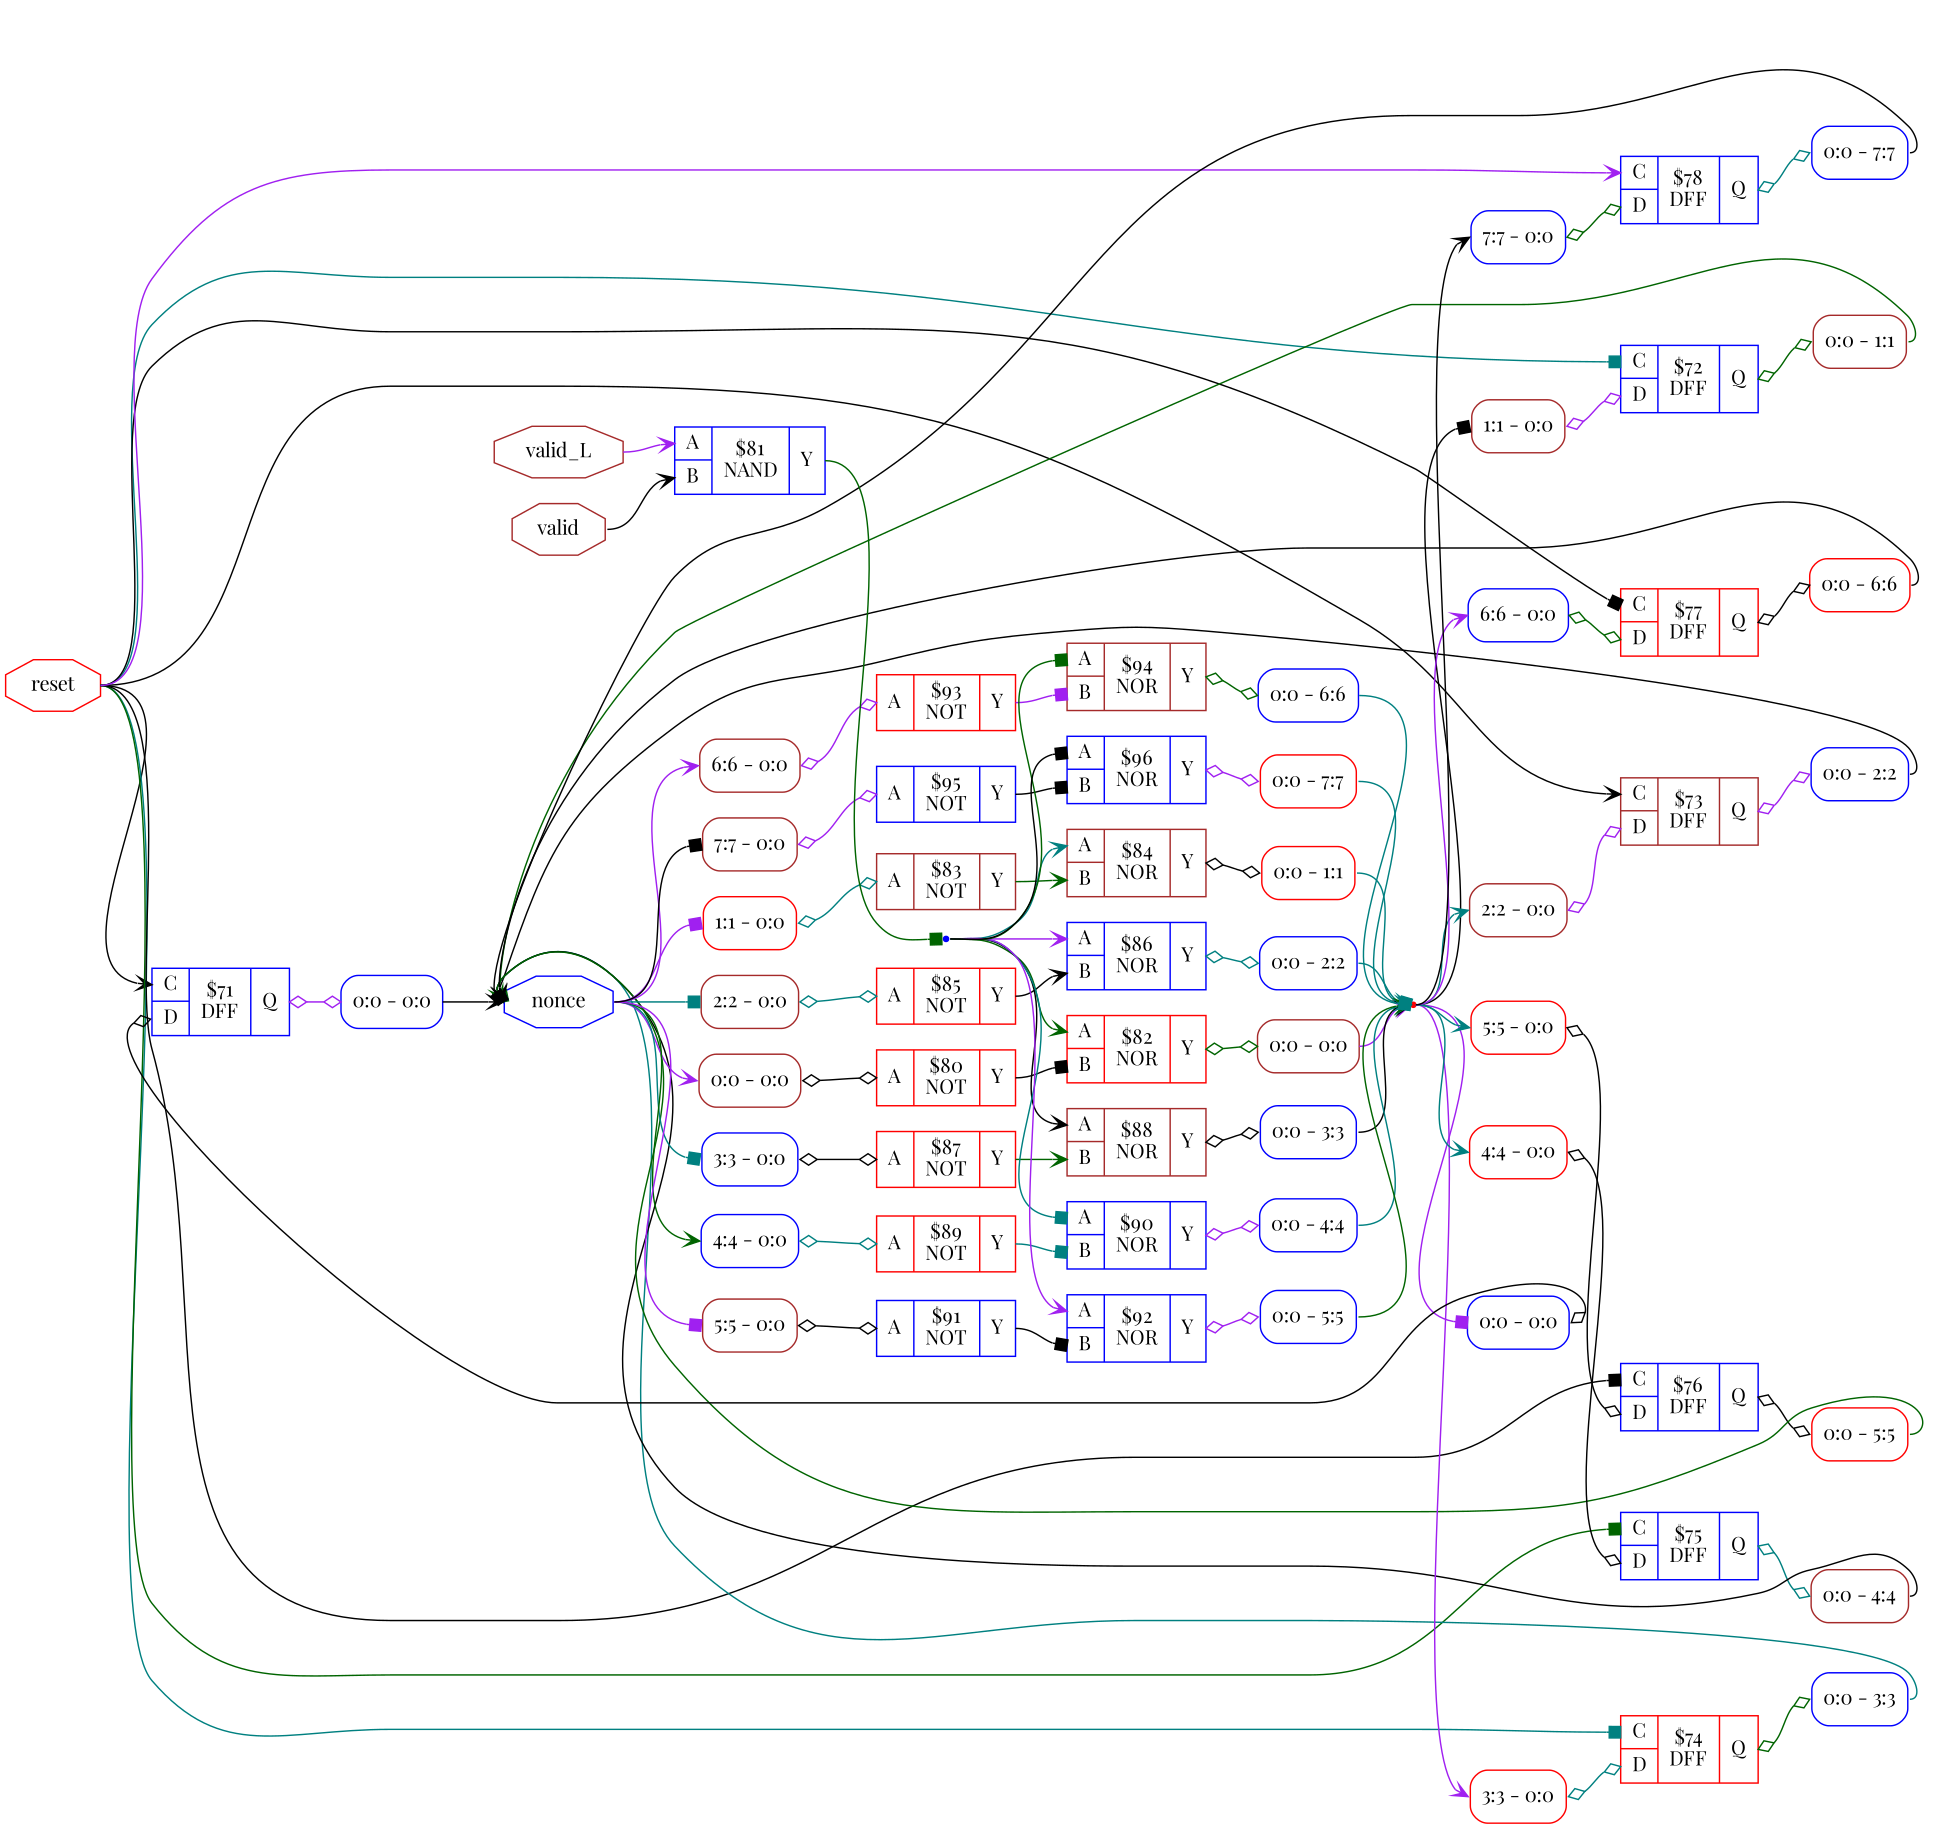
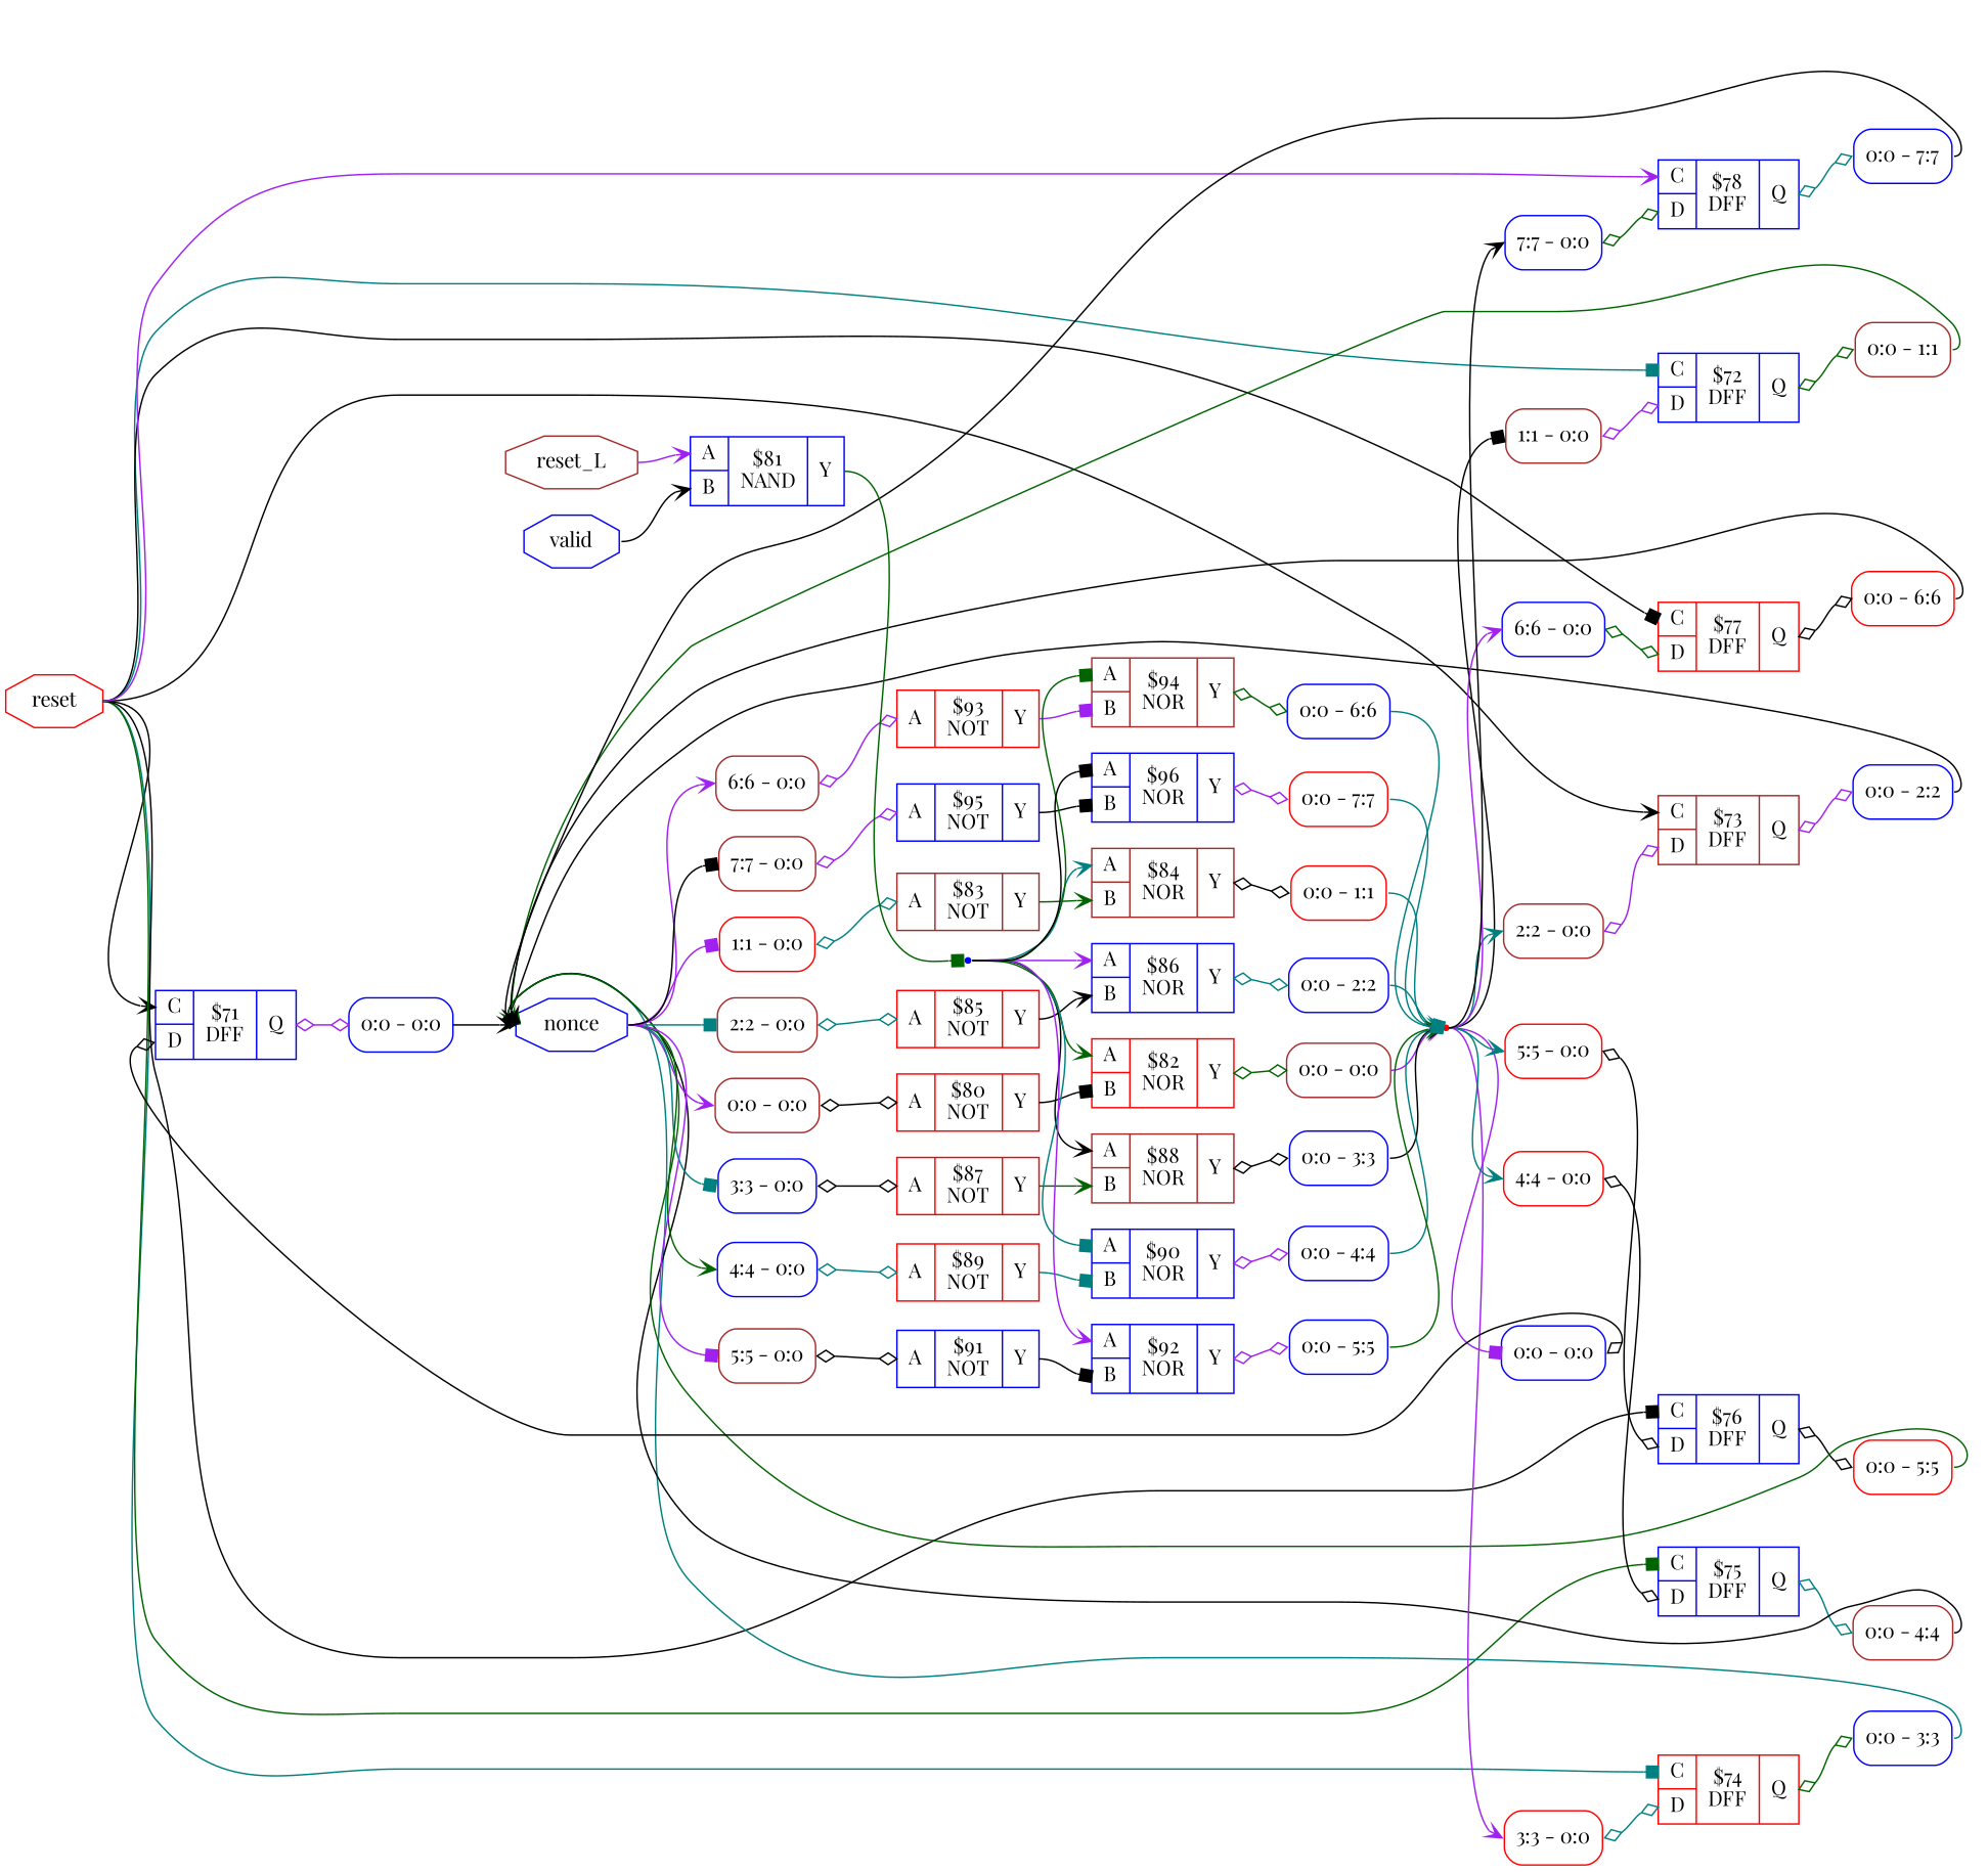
  digraph {
    fontname="Playfair Display"
    rankdir=LR
    remincross=true
    node [color=blue fontname="Playfair Display" shape=record style=rounded]
    edge [arrowhead=vee color=black fontname="Playfair Display" headport=w tailport=e]
    n12 [color=red fontcolor=black label=reset shape=octagon style=""]
    c39 [label="{{<p36> C|<p37> D}|$71\nDFF|{<p38> Q}}" style=""]
    c40 [label="{{<p36> C|<p37> D}|$72\nDFF|{<p38> Q}}" style=""]
    c41 [color=brown label="{{<p36> C|<p37> D}|$73\nDFF|{<p38> Q}}" style=""]
    c42 [color=red label="{{<p36> C|<p37> D}|$74\nDFF|{<p38> Q}}" style=""]
    c43 [label="{{<p36> C|<p37> D}|$75\nDFF|{<p38> Q}}" style=""]
    c44 [label="{{<p36> C|<p37> D}|$76\nDFF|{<p38> Q}}" style=""]
    c45 [color=red label="{{<p36> C|<p37> D}|$77\nDFF|{<p38> Q}}" style=""]
    c46 [label="{{<p36> C|<p37> D}|$78\nDFF|{<p38> Q}}" style=""]
    x17 [label="<s0> 0:0 - 0:0 "]
    x19 [color=brown label="<s0> 0:0 - 1:1 "]
    x21 [label="<s0> 0:0 - 2:2 "]
    x23 [label="<s0> 0:0 - 3:3 "]
    x25 [color=brown label="<s0> 0:0 - 4:4 "]
    x27 [color=red label="<s0> 0:0 - 5:5 "]
    x29 [color=red label="<s0> 0:0 - 6:6 "]
    x31 [label="<s0> 0:0 - 7:7 "]
    n13 [fontcolor=black label=nonce shape=octagon style=""]
    x0 [color=brown label="<s0> 0:0 - 0:0 "]
    x2 [color=red label="<s0> 1:1 - 0:0 "]
    x4 [color=brown label="<s0> 2:2 - 0:0 "]
    x6 [label="<s0> 3:3 - 0:0 "]
    x8 [label="<s0> 4:4 - 0:0 "]
    x10 [color=brown label="<s0> 5:5 - 0:0 "]
    x12 [color=brown label="<s0> 6:6 - 0:0 "]
    x14 [color=brown label="<s0> 7:7 - 0:0 "]
    c18 [color=red label="{{<p16> A}|$80\nNOT|{<p17> Y}}" style=""]
    c22 [color=brown label="{{<p16> A}|$83\nNOT|{<p17> Y}}" style=""]
    c24 [color=red label="{{<p16> A}|$85\nNOT|{<p17> Y}}" style=""]
    c26 [color=red label="{{<p16> A}|$87\nNOT|{<p17> Y}}" style=""]
    c28 [color=red label="{{<p16> A}|$89\nNOT|{<p17> Y}}" style=""]
    c30 [label="{{<p16> A}|$91\nNOT|{<p17> Y}}" style=""]
    c32 [color=red label="{{<p16> A}|$93\nNOT|{<p17> Y}}" style=""]
    c34 [label="{{<p16> A}|$95\nNOT|{<p17> Y}}" style=""]
-   n14 [color=brown fontcolor=black label=valid_L shape=octagon style=""]
+   n14 [color=brown fontcolor=black label=reset_L shape=octagon style=""]
    c20 [label="{{<p16> A|<p19> B}|$81\nNAND|{<p17> Y}}" style=""]
    n4 [shape=point style=""]
-   n15 [color=brown fontcolor=black label=valid shape=octagon style=""]
+   n15 [fontcolor=black label=valid shape=octagon style=""]
    c21 [color=red label="{{<p16> A|<p19> B}|$82\nNOR|{<p17> Y}}" style=""]
    x1 [color=brown label="<s0> 0:0 - 0:0 "]
    c23 [color=brown label="{{<p16> A|<p19> B}|$84\nNOR|{<p17> Y}}" style=""]
    c25 [label="{{<p16> A|<p19> B}|$86\nNOR|{<p17> Y}}" style=""]
    c27 [color=brown label="{{<p16> A|<p19> B}|$88\nNOR|{<p17> Y}}" style=""]
    c29 [label="{{<p16> A|<p19> B}|$90\nNOR|{<p17> Y}}" style=""]
    c31 [label="{{<p16> A|<p19> B}|$92\nNOR|{<p17> Y}}" style=""]
    c33 [color=brown label="{{<p16> A|<p19> B}|$94\nNOR|{<p17> Y}}" style=""]
    c35 [label="{{<p16> A|<p19> B}|$96\nNOR|{<p17> Y}}" style=""]
    n2 [color=red shape=point style=""]
    x16 [label="<s0> 0:0 - 0:0 "]
    x18 [color=brown label="<s0> 1:1 - 0:0 "]
    x20 [color=brown label="<s0> 2:2 - 0:0 "]
    x22 [color=red label="<s0> 3:3 - 0:0 "]
    x24 [color=red label="<s0> 4:4 - 0:0 "]
    x26 [color=red label="<s0> 5:5 - 0:0 "]
    x28 [label="<s0> 6:6 - 0:0 "]
    x30 [label="<s0> 7:7 - 0:0 "]
    x3 [color=red label="<s0> 0:0 - 1:1 "]
    x5 [label="<s0> 0:0 - 2:2 "]
    x7 [label="<s0> 0:0 - 3:3 "]
    x9 [label="<s0> 0:0 - 4:4 "]
    x11 [label="<s0> 0:0 - 5:5 "]
    x13 [label="<s0> 0:0 - 6:6 "]
    x15 [color=red label="<s0> 0:0 - 7:7 "]
    n12 -> c39 [headport="p36:w"]
    n12 -> c40 [arrowhead=box color=teal headport="p36:w"]
    n12 -> c41 [headport="p36:w"]
    n12 -> c42 [arrowhead=box color=teal headport="p36:w"]
    n12 -> c43 [arrowhead=box color=darkgreen headport="p36:w"]
    n12 -> c44 [arrowhead=box headport="p36:w"]
    n12 -> c45 [arrowhead=box headport="p36:w"]
    n12 -> c46 [color=purple headport="p36:w"]
    c39 -> x17 [arrowhead=odiamond arrowtail=odiamond color=purple dir=both tailport="p38:e"]
    c40 -> x19 [arrowhead=odiamond arrowtail=odiamond color=darkgreen dir=both tailport="p38:e"]
    c41 -> x21 [arrowhead=odiamond arrowtail=odiamond color=purple dir=both tailport="p38:e"]
    c42 -> x23 [arrowhead=odiamond arrowtail=odiamond color=darkgreen dir=both tailport="p38:e"]
    c43 -> x25 [arrowhead=odiamond arrowtail=odiamond color=teal dir=both tailport="p38:e"]
    c44 -> x27 [arrowhead=odiamond arrowtail=odiamond dir=both tailport="p38:e"]
    c45 -> x29 [arrowhead=odiamond arrowtail=odiamond dir=both tailport="p38:e"]
    c46 -> x31 [arrowhead=odiamond arrowtail=odiamond color=teal dir=both tailport="p38:e"]
    x17 -> n13 [tailport="s0:e"]
    x19 -> n13 [arrowhead=box color=darkgreen tailport="s0:e"]
    x21 -> n13 [tailport="s0:e"]
    x23 -> n13 [arrowhead=box color=teal tailport="s0:e"]
    x25 -> n13 [arrowhead=box tailport="s0:e"]
    x27 -> n13 [color=darkgreen tailport="s0:e"]
    x29 -> n13 [tailport="s0:e"]
    x31 -> n13 [arrowhead=box tailport="s0:e"]
    n13 -> x0 [color=purple headport="s0:w"]
    n13 -> x2 [arrowhead=box color=purple headport="s0:w"]
    n13 -> x4 [arrowhead=box color=teal headport="s0:w"]
    n13 -> x6 [arrowhead=box color=teal headport="s0:w"]
    n13 -> x8 [color=darkgreen headport="s0:w"]
    n13 -> x10 [arrowhead=box color=purple headport="s0:w"]
    n13 -> x12 [color=purple headport="s0:w"]
    n13 -> x14 [arrowhead=box headport="s0:w"]
    x0 -> c18 [arrowhead=odiamond arrowtail=odiamond dir=both headport="p16:w"]
    x2 -> c22 [arrowhead=odiamond arrowtail=odiamond color=teal dir=both headport="p16:w"]
    x4 -> c24 [arrowhead=odiamond arrowtail=odiamond color=teal dir=both headport="p16:w"]
    x6 -> c26 [arrowhead=odiamond arrowtail=odiamond dir=both headport="p16:w"]
    x8 -> c28 [arrowhead=odiamond arrowtail=odiamond color=teal dir=both headport="p16:w"]
    x10 -> c30 [arrowhead=odiamond arrowtail=odiamond dir=both headport="p16:w"]
    x12 -> c32 [arrowhead=odiamond arrowtail=odiamond color=purple dir=both headport="p16:w"]
    x14 -> c34 [arrowhead=odiamond arrowtail=odiamond color=purple dir=both headport="p16:w"]
    c18 -> c21 [arrowhead=box headport="p19:w" tailport="p17:e"]
    c22 -> c23 [color=darkgreen headport="p19:w" tailport="p17:e"]
    c24 -> c25 [headport="p19:w" tailport="p17:e"]
    c26 -> c27 [color=darkgreen headport="p19:w" tailport="p17:e"]
    c28 -> c29 [arrowhead=box color=teal headport="p19:w" tailport="p17:e"]
    c30 -> c31 [arrowhead=box headport="p19:w" tailport="p17:e"]
    c32 -> c33 [arrowhead=box color=purple headport="p19:w" tailport="p17:e"]
    c34 -> c35 [arrowhead=box headport="p19:w" tailport="p17:e"]
    n14 -> c20 [color=purple headport="p16:w"]
    c20 -> n4 [arrowhead=box color=darkgreen tailport="p17:e"]
    n4 -> c21 [color=darkgreen headport="p16:w"]
    n4 -> c23 [color=teal headport="p16:w"]
    n4 -> c25 [color=purple headport="p16:w"]
    n4 -> c27 [headport="p16:w"]
    n4 -> c29 [arrowhead=box color=teal headport="p16:w"]
    n4 -> c31 [color=purple headport="p16:w"]
    n4 -> c33 [arrowhead=box color=darkgreen headport="p16:w"]
    n4 -> c35 [arrowhead=box headport="p16:w"]
    n15 -> c20 [headport="p19:w"]
    c21 -> x1 [arrowhead=odiamond arrowtail=odiamond color=darkgreen dir=both tailport="p17:e"]
    x1 -> n2 [color=purple tailport="s0:e"]
    c23 -> x3 [arrowhead=odiamond arrowtail=odiamond dir=both tailport="p17:e"]
    c25 -> x5 [arrowhead=odiamond arrowtail=odiamond color=teal dir=both tailport="p17:e"]
    c27 -> x7 [arrowhead=odiamond arrowtail=odiamond dir=both tailport="p17:e"]
    c29 -> x9 [arrowhead=odiamond arrowtail=odiamond color=purple dir=both tailport="p17:e"]
    c31 -> x11 [arrowhead=odiamond arrowtail=odiamond color=purple dir=both tailport="p17:e"]
    c33 -> x13 [arrowhead=odiamond arrowtail=odiamond color=darkgreen dir=both tailport="p17:e"]
    c35 -> x15 [arrowhead=odiamond arrowtail=odiamond color=purple dir=both tailport="p17:e"]
    n2 -> x16 [arrowhead=box color=purple headport="s0:w"]
    n2 -> x18 [arrowhead=box headport="s0:w"]
    n2 -> x20 [color=teal headport="s0:w"]
    n2 -> x22 [color=purple headport="s0:w"]
    n2 -> x24 [color=teal headport="s0:w"]
    n2 -> x26 [color=teal headport="s0:w"]
    n2 -> x28 [color=purple headport="s0:w"]
    n2 -> x30 [headport="s0:w"]
    x16 -> c39 [arrowhead=odiamond arrowtail=odiamond dir=both headport="p37:w"]
    x18 -> c40 [arrowhead=odiamond arrowtail=odiamond color=purple dir=both headport="p37:w"]
    x20 -> c41 [arrowhead=odiamond arrowtail=odiamond color=purple dir=both headport="p37:w"]
    x22 -> c42 [arrowhead=odiamond arrowtail=odiamond color=teal dir=both headport="p37:w"]
    x24 -> c43 [arrowhead=odiamond arrowtail=odiamond dir=both headport="p37:w"]
    x26 -> c44 [arrowhead=odiamond arrowtail=odiamond dir=both headport="p37:w"]
    x28 -> c45 [arrowhead=odiamond arrowtail=odiamond color=darkgreen dir=both headport="p37:w"]
    x30 -> c46 [arrowhead=odiamond arrowtail=odiamond color=darkgreen dir=both headport="p37:w"]
    x3 -> n2 [color=teal tailport="s0:e"]
    x5 -> n2 [arrowhead=box color=teal tailport="s0:e"]
    x7 -> n2 [tailport="s0:e"]
    x9 -> n2 [color=teal tailport="s0:e"]
    x11 -> n2 [color=darkgreen tailport="s0:e"]
    x13 -> n2 [color=teal tailport="s0:e"]
    x15 -> n2 [arrowhead=box color=teal tailport="s0:e"]
  }
